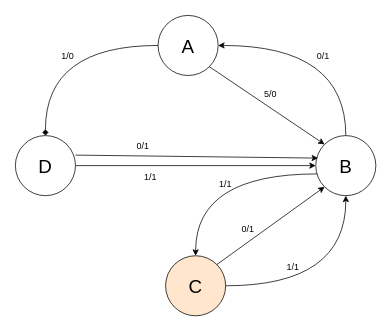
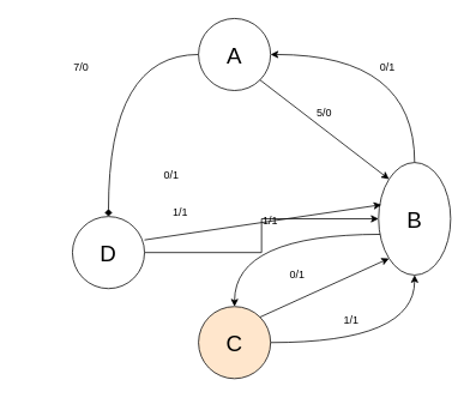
  <mxCell id="0" />
  <mxCell id="1" parent="0" />
  <mxCell id="2" style="edgeStyle=orthogonalEdgeStyle;rounded=0;orthogonalLoop=1;jettySize=auto;html=1;exitX=0;exitY=0.5;exitDx=0;exitDy=0;entryX=0.5;entryY=0;entryDx=0;entryDy=0;curved=1;endArrow=diamond;" edge="1" parent="1" source="3" target="10"><mxGeometry relative="1" as="geometry" /></mxCell>
- <mxCell id="3" value="A" style="ellipse;whiteSpace=wrap;html=1;aspect=fixed;fontSize=25;" vertex="1" parent="1"><mxGeometry x="210" y="20" width="80" height="80" as="geometry" /></mxCell>
+ <mxCell id="3" value="A" style="ellipse;whiteSpace=wrap;html=1;aspect=fixed;fontSize=25;" vertex="1" parent="1"><mxGeometry x="220" y="20" width="80" height="80" as="geometry" /></mxCell>
  <mxCell id="4" style="edgeStyle=orthogonalEdgeStyle;rounded=0;orthogonalLoop=1;jettySize=auto;html=1;entryX=1;entryY=0.5;entryDx=0;entryDy=0;curved=1;" edge="1" parent="1" source="6" target="3"><mxGeometry relative="1" as="geometry"><mxPoint x="460" y="50" as="targetPoint" /><Array as="points"><mxPoint x="460" y="60" /></Array></mxGeometry></mxCell>
  <mxCell id="5" style="edgeStyle=orthogonalEdgeStyle;rounded=0;orthogonalLoop=1;jettySize=auto;html=1;entryX=0.5;entryY=0;entryDx=0;entryDy=0;curved=1;exitX=0.025;exitY=0.638;exitDx=0;exitDy=0;exitPerimeter=0;" edge="1" parent="1" source="6" target="8"><mxGeometry relative="1" as="geometry" /></mxCell>
- <mxCell id="6" value="B" style="ellipse;whiteSpace=wrap;html=1;aspect=fixed;fontSize=25;" vertex="1" parent="1"><mxGeometry x="420" y="180" width="80" height="80" as="geometry" /></mxCell>
+ <mxCell id="6" value="B" style="ellipse;whiteSpace=wrap;html=1;aspect=fixed;fontSize=25;" vertex="1" parent="1"><mxGeometry x="420" y="180" width="80" height="125" as="geometry" /></mxCell>
  <mxCell id="7" style="edgeStyle=orthogonalEdgeStyle;rounded=0;orthogonalLoop=1;jettySize=auto;html=1;exitX=1;exitY=0.5;exitDx=0;exitDy=0;entryX=0.5;entryY=1;entryDx=0;entryDy=0;curved=1;" edge="1" parent="1" source="8" target="6"><mxGeometry relative="1" as="geometry" /></mxCell>
  <mxCell id="8" value="C" style="ellipse;whiteSpace=wrap;html=1;aspect=fixed;fontSize=25;fillColor=#ffe6cc;" vertex="1" parent="1"><mxGeometry x="220" y="340" width="80" height="80" as="geometry" /></mxCell>
  <mxCell id="9" style="edgeStyle=orthogonalEdgeStyle;rounded=0;orthogonalLoop=1;jettySize=auto;html=1;exitX=1;exitY=0.5;exitDx=0;exitDy=0;entryX=0;entryY=0.5;entryDx=0;entryDy=0;" edge="1" parent="1" source="10" target="6"><mxGeometry relative="1" as="geometry" /></mxCell>
- <mxCell id="10" value="D" style="ellipse;whiteSpace=wrap;html=1;aspect=fixed;fontSize=25;" vertex="1" parent="1"><mxGeometry x="20" y="180" width="80" height="80" as="geometry" /></mxCell>
+ <mxCell id="10" value="D" style="ellipse;whiteSpace=wrap;html=1;aspect=fixed;fontSize=25;" vertex="1" parent="1"><mxGeometry x="80" y="240" width="80" height="80" as="geometry" /></mxCell>
  <mxCell id="11" value="" style="endArrow=classic;html=1;rounded=0;exitX=1;exitY=0;exitDx=0;exitDy=0;entryX=0;entryY=1;entryDx=0;entryDy=0;" edge="1" parent="1" source="8" target="6"><mxGeometry width="50" height="50" relative="1" as="geometry"><mxPoint x="320" y="340" as="sourcePoint" /><mxPoint x="370" y="290" as="targetPoint" /></mxGeometry></mxCell>
  <mxCell id="12" value="" style="endArrow=classic;html=1;rounded=0;exitX=1;exitY=1;exitDx=0;exitDy=0;entryX=0;entryY=0;entryDx=0;entryDy=0;" edge="1" parent="1" source="3" target="6"><mxGeometry width="50" height="50" relative="1" as="geometry"><mxPoint x="298" y="362" as="sourcePoint" /><mxPoint x="442" y="258" as="targetPoint" /></mxGeometry></mxCell>
  <mxCell id="13" value="" style="endArrow=classic;html=1;rounded=0;exitX=1;exitY=0.325;exitDx=0;exitDy=0;exitPerimeter=0;entryX=0.038;entryY=0.375;entryDx=0;entryDy=0;entryPerimeter=0;" edge="1" parent="1" source="10" target="6"><mxGeometry width="50" height="50" relative="1" as="geometry"><mxPoint x="250" y="340" as="sourcePoint" /><mxPoint x="300" y="290" as="targetPoint" /></mxGeometry></mxCell>
  <mxCell id="14" value="0/1" style="text;strokeColor=none;align=center;fillColor=none;html=1;verticalAlign=middle;whiteSpace=wrap;rounded=0;" vertex="1" parent="1"><mxGeometry x="160" y="180" width="60" height="30" as="geometry" /></mxCell>
  <mxCell id="15" value="1/1" style="text;strokeColor=none;align=center;fillColor=none;html=1;verticalAlign=middle;whiteSpace=wrap;rounded=0;" vertex="1" parent="1"><mxGeometry x="170" y="220" width="60" height="30" as="geometry" /></mxCell>
  <mxCell id="16" value="1/1" style="text;strokeColor=none;align=center;fillColor=none;html=1;verticalAlign=middle;whiteSpace=wrap;rounded=0;" vertex="1" parent="1"><mxGeometry x="270" y="230" width="60" height="30" as="geometry" /></mxCell>
  <mxCell id="17" value="5/0" style="text;strokeColor=none;align=center;fillColor=none;html=1;verticalAlign=middle;whiteSpace=wrap;rounded=0;" vertex="1" parent="1"><mxGeometry x="330" y="110" width="60" height="30" as="geometry" /></mxCell>
  <mxCell id="18" value="0/1" style="text;strokeColor=none;align=center;fillColor=none;html=1;verticalAlign=middle;whiteSpace=wrap;rounded=0;" vertex="1" parent="1"><mxGeometry x="400" y="60" width="60" height="30" as="geometry" /></mxCell>
  <mxCell id="19" value="0/1" style="text;strokeColor=none;align=center;fillColor=none;html=1;verticalAlign=middle;whiteSpace=wrap;rounded=0;" vertex="1" parent="1"><mxGeometry x="300" y="290" width="60" height="30" as="geometry" /></mxCell>
  <mxCell id="20" value="1/1" style="text;strokeColor=none;align=center;fillColor=none;html=1;verticalAlign=middle;whiteSpace=wrap;rounded=0;" vertex="1" parent="1"><mxGeometry x="360" y="340" width="60" height="30" as="geometry" /></mxCell>
- <mxCell id="21" value="1/0" style="text;strokeColor=none;align=center;fillColor=none;html=1;verticalAlign=middle;whiteSpace=wrap;rounded=0;" vertex="1" parent="1"><mxGeometry x="60" y="60" width="60" height="30" as="geometry" /></mxCell>
+ <mxCell id="21" value="7/0" style="text;strokeColor=none;align=center;fillColor=none;html=1;verticalAlign=middle;whiteSpace=wrap;rounded=0;" vertex="1" parent="1"><mxGeometry x="60" y="60" width="60" height="30" as="geometry" /></mxCell>
